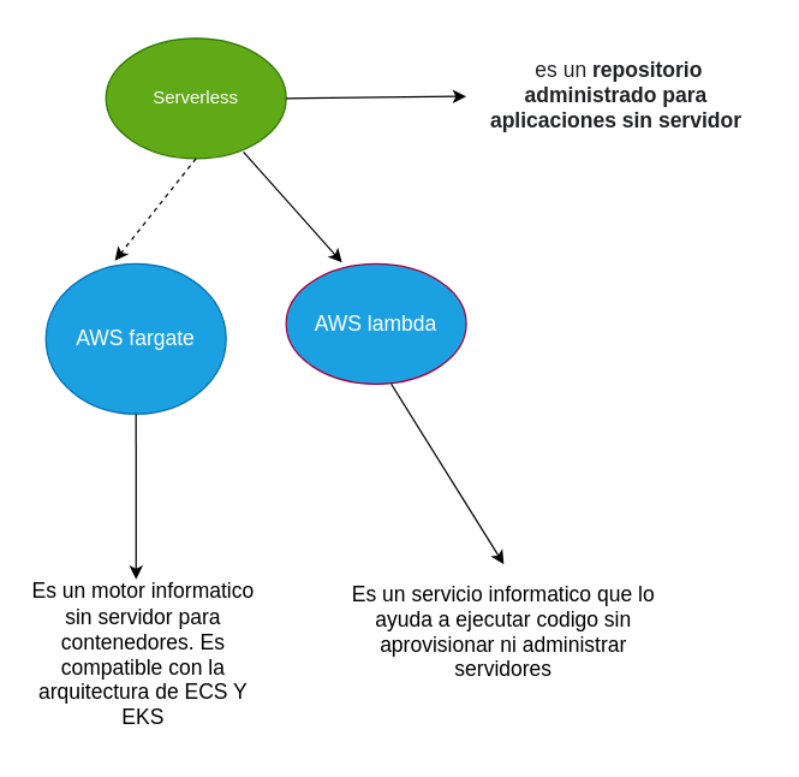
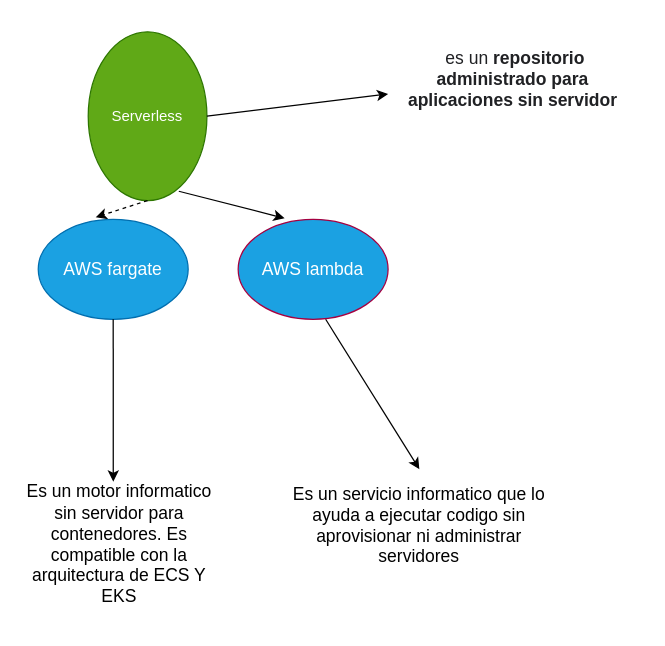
  <mxCell id="0" />
  <mxCell id="1" parent="0" />
- <mxCell id="2" value="Serverless&lt;br&gt;" style="ellipse;whiteSpace=wrap;html=1;fillColor=#60a917;fontColor=#ffffff;strokeColor=#2D7600;" vertex="1" parent="1"><mxGeometry x="70" y="25" width="120" height="80" as="geometry" /></mxCell>
+ <mxCell id="2" value="Serverless&lt;br&gt;" style="ellipse;whiteSpace=wrap;html=1;fillColor=#60a917;fontColor=#ffffff;strokeColor=#2D7600;" vertex="1" parent="1"><mxGeometry x="70" y="25" width="95" height="135" as="geometry" /></mxCell>
  <mxCell id="3" value="&lt;font style=&quot;font-size: 14px;&quot;&gt;&lt;span style=&quot;color: rgb(32, 33, 36); font-family: arial, sans-serif; text-align: start; background-color: rgb(255, 255, 255);&quot;&gt;&amp;nbsp;es un&amp;nbsp;&lt;/span&gt;&lt;b style=&quot;color: rgb(32, 33, 36); font-family: arial, sans-serif; text-align: start; background-color: rgb(255, 255, 255);&quot;&gt;repositorio administrado para aplicaciones sin servidor&lt;/b&gt;&lt;/font&gt;" style="text;html=1;strokeColor=none;fillColor=none;align=center;verticalAlign=middle;whiteSpace=wrap;rounded=0;" vertex="1" parent="1"><mxGeometry x="310" y="20" width="200" height="85" as="geometry" /></mxCell>
  <mxCell id="4" value="" style="endArrow=classic;html=1;fontSize=14;exitX=1;exitY=0.5;exitDx=0;exitDy=0;" edge="1" parent="1" source="2" target="3"><mxGeometry width="50" height="50" relative="1" as="geometry"><mxPoint x="230" y="95" as="sourcePoint" /><mxPoint x="280" y="45" as="targetPoint" /></mxGeometry></mxCell>
  <mxCell id="5" value="" style="endArrow=classic;html=1;fontSize=14;exitX=0.5;exitY=1;exitDx=0;exitDy=0;entryX=0.383;entryY=-0.02;entryDx=0;entryDy=0;entryPerimeter=0;dashed=1;" edge="1" parent="1" source="2" target="6"><mxGeometry width="50" height="50" relative="1" as="geometry"><mxPoint x="170" y="175" as="sourcePoint" /><mxPoint x="130" y="175" as="targetPoint" /></mxGeometry></mxCell>
- <mxCell id="6" value="AWS fargate" style="ellipse;whiteSpace=wrap;html=1;fontSize=14;fillColor=#1ba1e2;fontColor=#ffffff;strokeColor=#006EAF;" vertex="1" parent="1"><mxGeometry x="30" y="175" width="120" height="100" as="geometry" /></mxCell>
+ <mxCell id="6" value="AWS fargate" style="ellipse;whiteSpace=wrap;html=1;fontSize=14;fillColor=#1ba1e2;fontColor=#ffffff;strokeColor=#006EAF;" vertex="1" parent="1"><mxGeometry x="30" y="175" width="120" height="80" as="geometry" /></mxCell>
  <mxCell id="7" value="AWS lambda" style="ellipse;whiteSpace=wrap;html=1;fontSize=14;fillColor=#1ba1e2;fontColor=#ffffff;strokeColor=#A50040;" vertex="1" parent="1"><mxGeometry x="190" y="175" width="120" height="80" as="geometry" /></mxCell>
  <mxCell id="8" value="" style="endArrow=classic;html=1;fontSize=14;entryX=0.31;entryY=-0.01;entryDx=0;entryDy=0;entryPerimeter=0;exitX=0.763;exitY=0.945;exitDx=0;exitDy=0;exitPerimeter=0;" edge="1" parent="1" source="2" target="7"><mxGeometry width="50" height="50" relative="1" as="geometry"><mxPoint x="157.02" y="95" as="sourcePoint" /><mxPoint x="102.98" y="163.4" as="targetPoint" /></mxGeometry></mxCell>
  <mxCell id="9" value="Es un motor informatico sin servidor para contenedores. Es compatible con la arquitectura de ECS Y EKS" style="text;html=1;strokeColor=none;fillColor=none;align=center;verticalAlign=middle;whiteSpace=wrap;rounded=0;fontSize=14;" vertex="1" parent="1"><mxGeometry x="20" y="375" width="150" height="120" as="geometry" /></mxCell>
  <mxCell id="10" value="" style="endArrow=classic;html=1;fontSize=14;exitX=0.5;exitY=1;exitDx=0;exitDy=0;entryX=0.467;entryY=0.083;entryDx=0;entryDy=0;entryPerimeter=0;" edge="1" parent="1" source="6" target="9"><mxGeometry width="50" height="50" relative="1" as="geometry"><mxPoint x="105" y="305" as="sourcePoint" /><mxPoint x="130" y="365" as="targetPoint" /></mxGeometry></mxCell>
  <mxCell id="11" value="Es un servicio informatico que lo ayuda a ejecutar codigo sin aprovisionar ni administrar servidores" style="text;html=1;strokeColor=none;fillColor=none;align=center;verticalAlign=middle;whiteSpace=wrap;rounded=0;fontSize=14;" vertex="1" parent="1"><mxGeometry x="230" y="375" width="210" height="90" as="geometry" /></mxCell>
  <mxCell id="12" value="" style="endArrow=classic;html=1;fontSize=14;exitX=0.5;exitY=1;exitDx=0;exitDy=0;entryX=0.5;entryY=0;entryDx=0;entryDy=0;" edge="1" parent="1" target="11"><mxGeometry width="50" height="50" relative="1" as="geometry"><mxPoint x="260" y="255" as="sourcePoint" /><mxPoint x="260.05" y="384.96" as="targetPoint" /></mxGeometry></mxCell>
